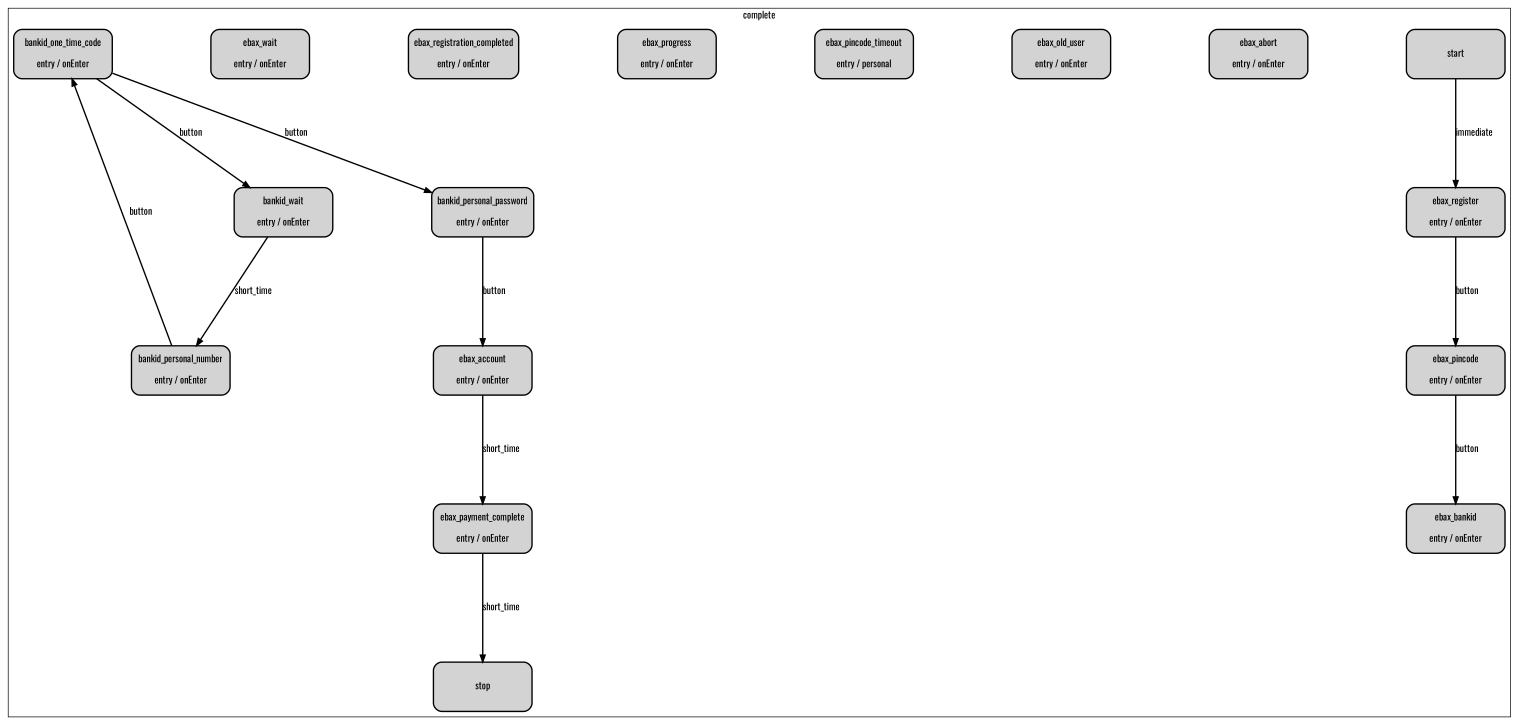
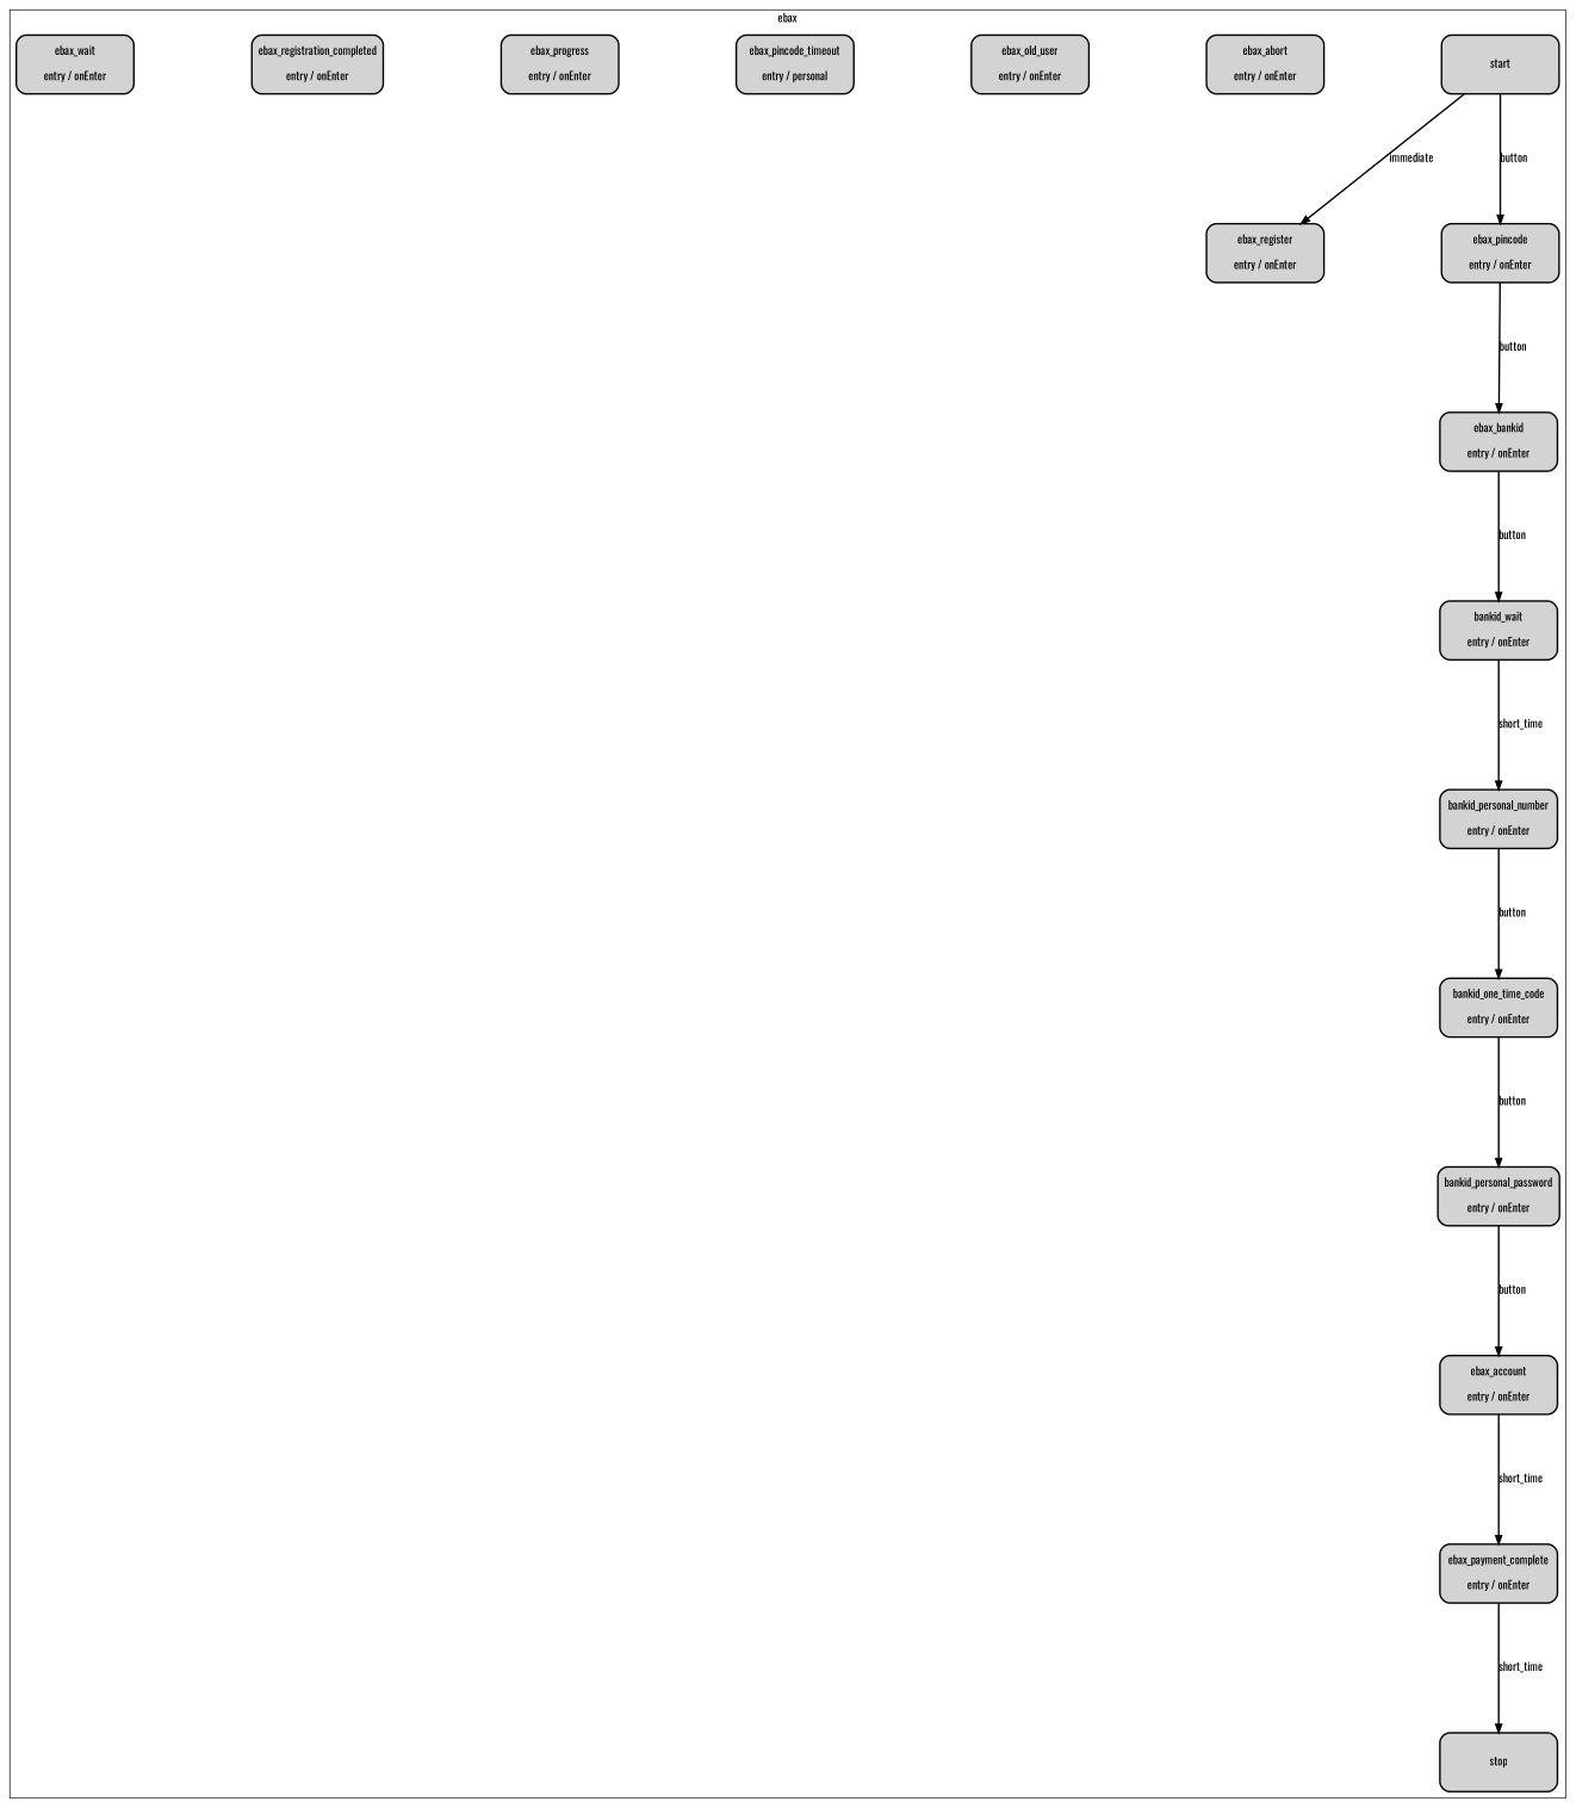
  digraph {
    fontname=Oswald
    nodesep=2
    ranksep=2
    splines=true
    node [fontname=Oswald shape=box style="rounded, bold, filled"]
    edge [fontname=Oswald style=bold]
    n1 [height=1 label="start\n" width=2]
    n2 [height=1 label="ebax_register\n\nentry / onEnter" width=2]
    n3 [height=1 label="stop\n" width=2]
    n4 [height=1 label="ebax_abort\n\nentry / onEnter" width=2]
    n5 [height=1 label="ebax_account\n\nentry / onEnter" width=2]
    n6 [height=1 label="ebax_payment_complete\n\nentry / onEnter" width=2]
    n7 [height=1 label="ebax_bankid\n\nentry / onEnter" width=2]
    n8 [height=1 label="bankid_wait\n\nentry / onEnter" width=2]
    n9 [height=1 label="ebax_old_user\n\nentry / onEnter" width=2]
    n10 [height=1 label="ebax_pincode\n\nentry / onEnter" width=2]
    n11 [height=1 label="ebax_pincode_timeout\n\nentry / personal" width=2]
    n12 [height=1 label="ebax_progress\n\nentry / onEnter" width=2]
    n13 [height=1 label="ebax_registration_completed\n\nentry / onEnter" width=2]
    n14 [height=1 label="ebax_wait\n\nentry / onEnter" width=2]
    n15 [height=1 label="bankid_personal_number\n\nentry / onEnter" width=2]
    n16 [height=1 label="bankid_one_time_code\n\nentry / onEnter" width=2]
    n17 [height=1 label="bankid_personal_password\n\nentry / onEnter" width=2]
    subgraph cluster_1 {
-     label=complete
+     label=ebax
      n1
      n2
      n3
      n4
      n5
      n6
      n7
      n8
      n9
      n10
      n11
      n12
      n13
      n14
      n15
      n16
      n17
    }
    n1 -> n2 [label=immediate]
-   n2 -> n10 [label=button]
+   n1 -> n10 [label=button]
    n5 -> n6 [label=short_time]
    n6 -> n3 [label=short_time]
-   n16 -> n8 [label=button]
+   n7 -> n8 [label=button]
    n8 -> n15 [label=short_time]
    n10 -> n7 [label=button]
    n15 -> n16 [label=button]
    n16 -> n17 [label=button]
    n17 -> n5 [label=button]
  }
